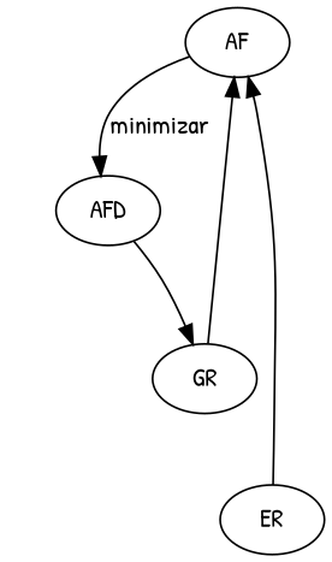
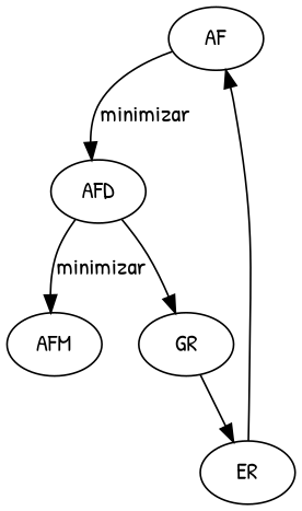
  digraph {
    fontname="Patrick Hand"
    node [fontname="Patrick Hand"]
    edge [fontname="Patrick Hand"]
    AF
    AFD
+   AFM
    GR
    ER
    AF -> AFD [label=minimizar]
+   AFD -> AFM [label=minimizar]
    AFD -> GR
-   GR -> AF
+   GR -> ER
    ER -> AF
  }
